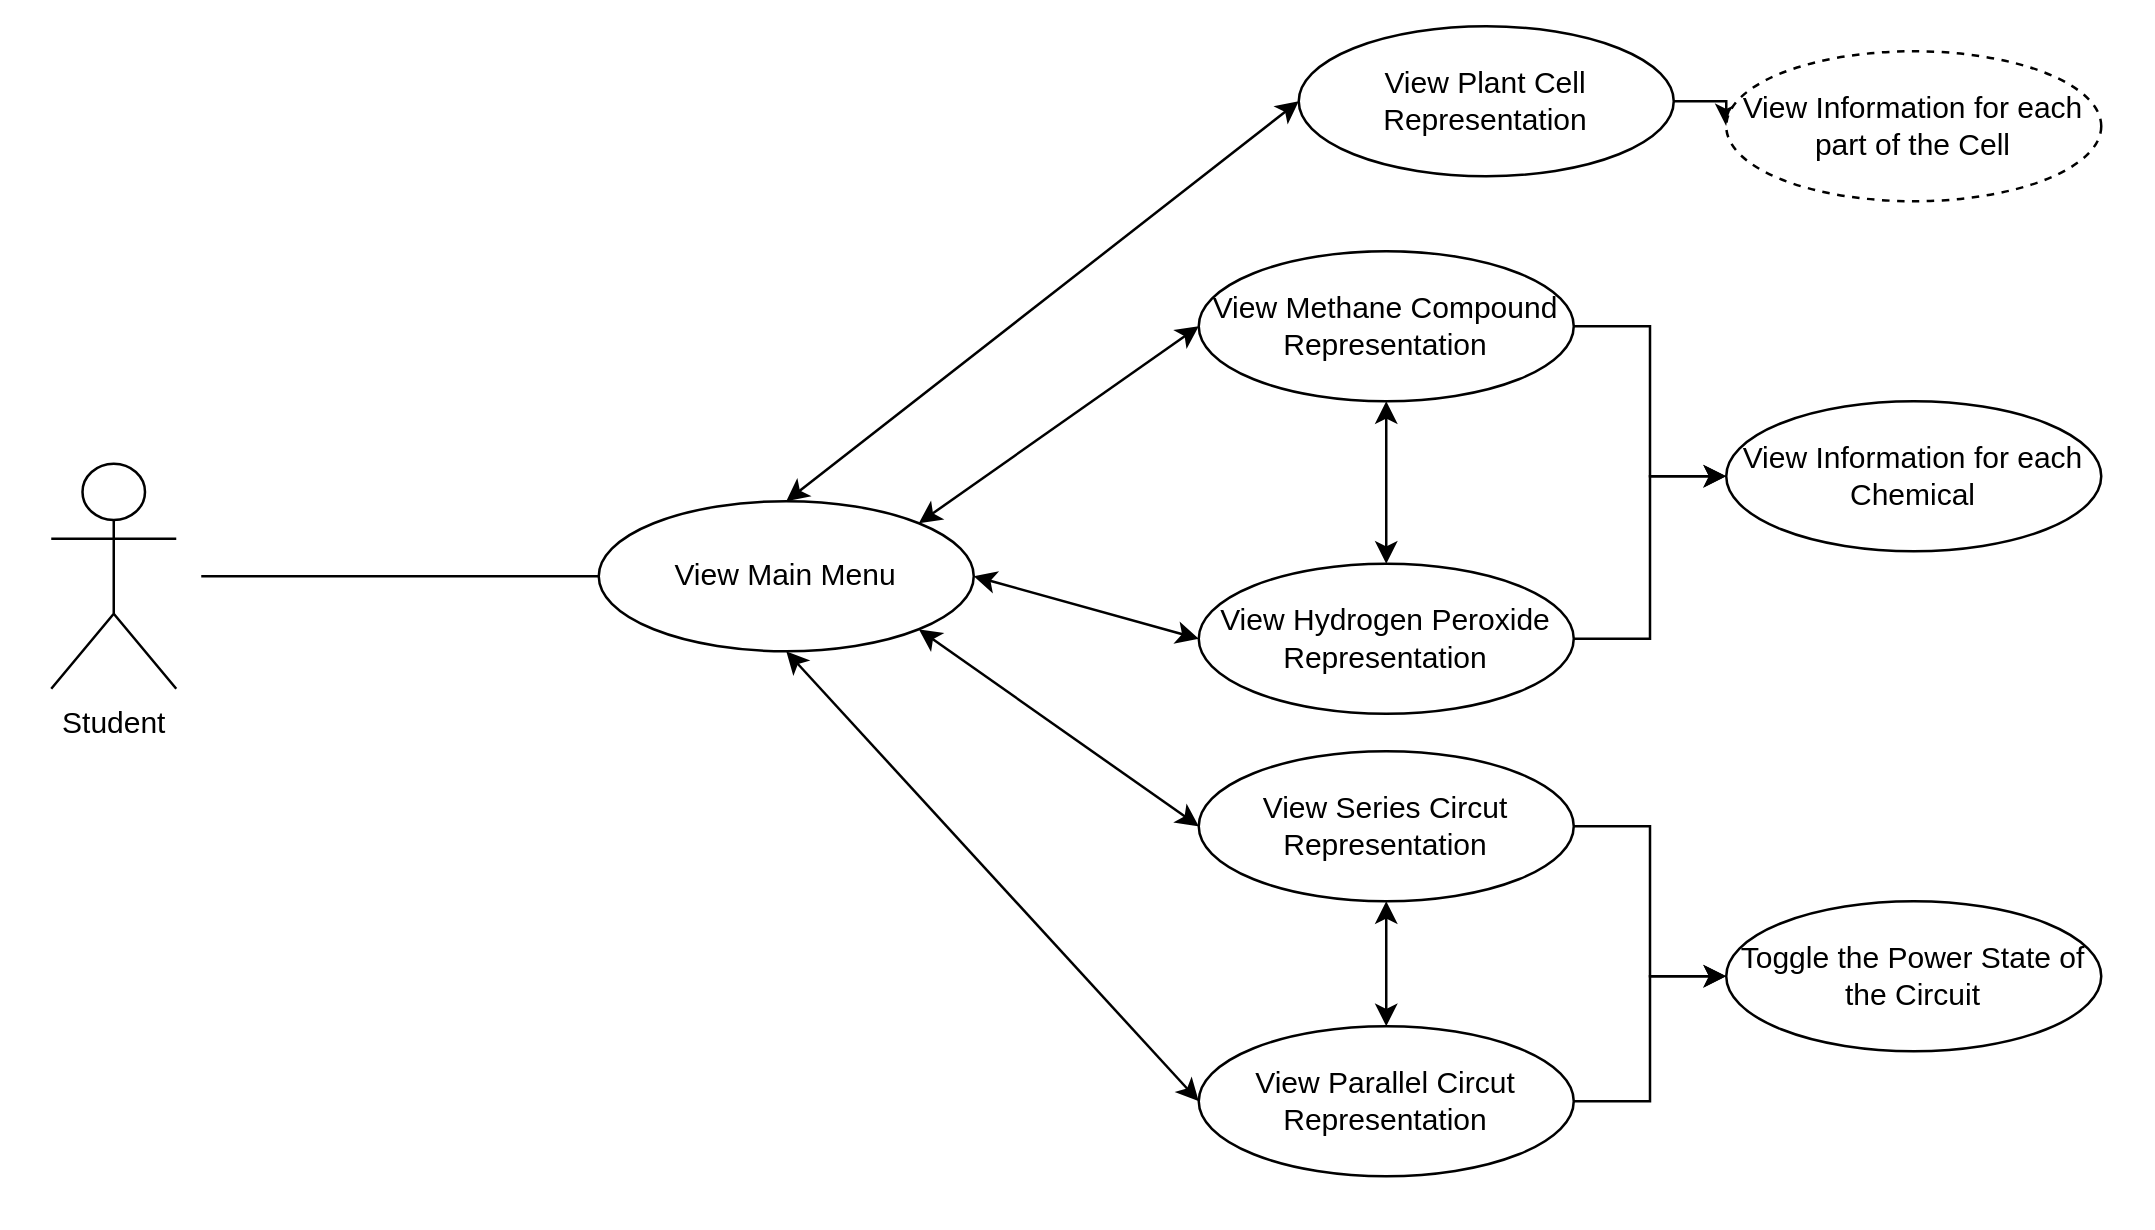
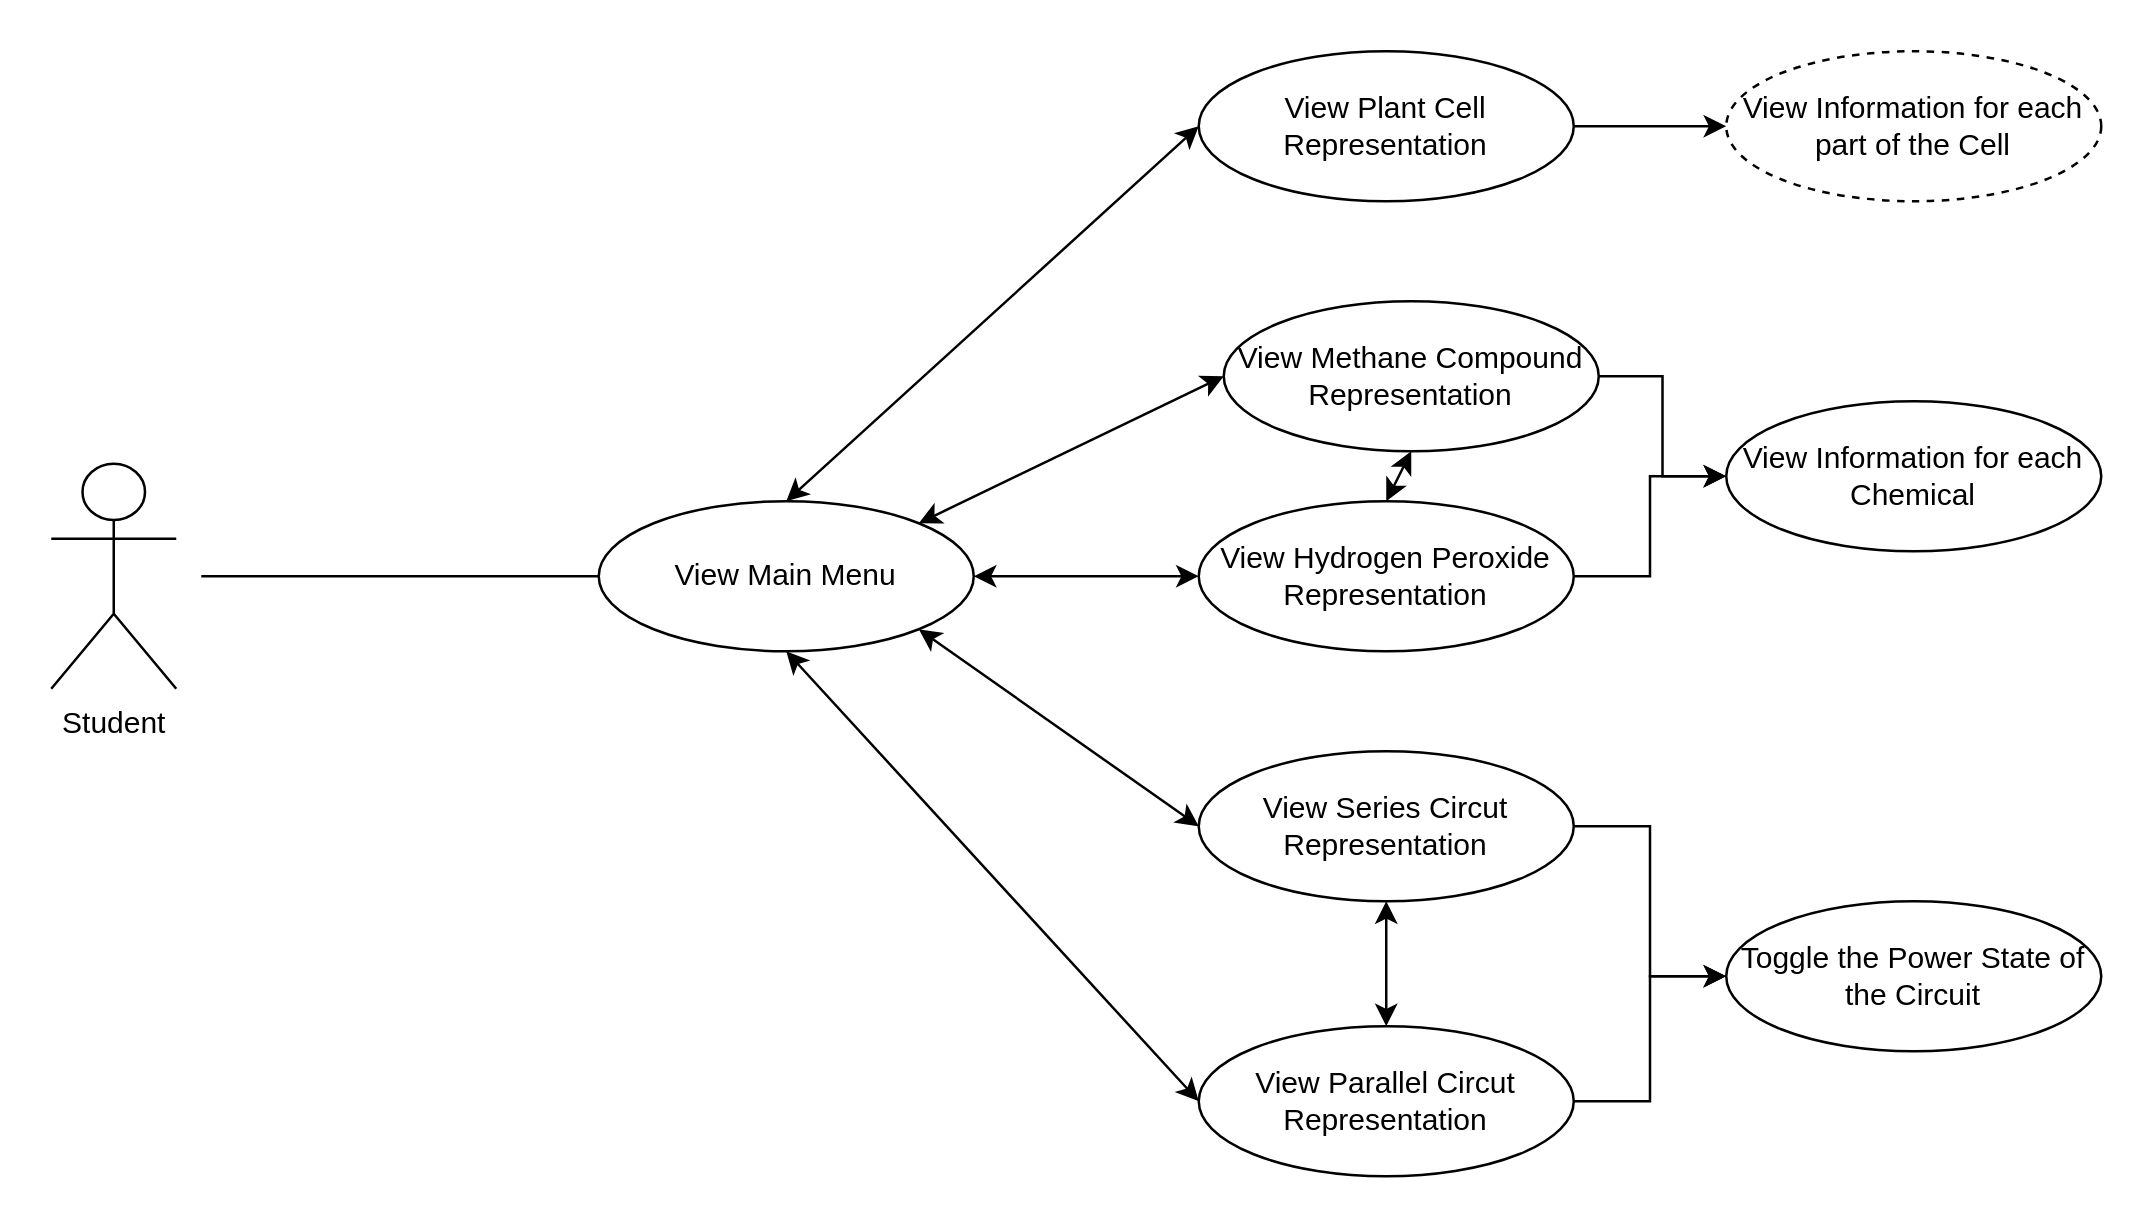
  <mxCell id="0" />
  <mxCell id="1" parent="0" />
  <mxCell id="2" value="Student" style="shape=umlActor;verticalLabelPosition=bottom;labelBackgroundColor=#ffffff;verticalAlign=top;html=1;outlineConnect=0;" vertex="1" parent="1"><mxGeometry x="20" y="185" width="50" height="90" as="geometry" /></mxCell>
  <mxCell id="3" style="edgeStyle=orthogonalEdgeStyle;rounded=0;orthogonalLoop=1;jettySize=auto;html=1;exitX=1;exitY=0.5;exitDx=0;exitDy=0;entryX=0;entryY=0.5;entryDx=0;entryDy=0;" edge="1" parent="1" source="4" target="24"><mxGeometry relative="1" as="geometry" /></mxCell>
- <mxCell id="4" value="View Plant Cell Representation" style="ellipse;whiteSpace=wrap;html=1;" vertex="1" parent="1"><mxGeometry x="519" y="10" width="150" height="60" as="geometry" /></mxCell>
+ <mxCell id="4" value="View Plant Cell Representation" style="ellipse;whiteSpace=wrap;html=1;" vertex="1" parent="1"><mxGeometry x="479" y="20" width="150" height="60" as="geometry" /></mxCell>
  <mxCell id="5" style="edgeStyle=orthogonalEdgeStyle;rounded=0;orthogonalLoop=1;jettySize=auto;html=1;exitX=1;exitY=0.5;exitDx=0;exitDy=0;entryX=0;entryY=0.5;entryDx=0;entryDy=0;" edge="1" parent="1" source="6" target="22"><mxGeometry relative="1" as="geometry" /></mxCell>
- <mxCell id="6" value="View Methane Compound Representation" style="ellipse;whiteSpace=wrap;html=1;" vertex="1" parent="1"><mxGeometry x="479" y="100" width="150" height="60" as="geometry" /></mxCell>
+ <mxCell id="6" value="View Methane Compound Representation" style="ellipse;whiteSpace=wrap;html=1;" vertex="1" parent="1"><mxGeometry x="489" y="120" width="150" height="60" as="geometry" /></mxCell>
  <mxCell id="7" style="edgeStyle=orthogonalEdgeStyle;rounded=0;orthogonalLoop=1;jettySize=auto;html=1;exitX=1;exitY=0.5;exitDx=0;exitDy=0;entryX=0;entryY=0.5;entryDx=0;entryDy=0;" edge="1" parent="1" source="8" target="22"><mxGeometry relative="1" as="geometry" /></mxCell>
- <mxCell id="8" value="View Hydrogen Peroxide Representation" style="ellipse;whiteSpace=wrap;html=1;" vertex="1" parent="1"><mxGeometry x="479" y="225" width="150" height="60" as="geometry" /></mxCell>
+ <mxCell id="8" value="View Hydrogen Peroxide Representation" style="ellipse;whiteSpace=wrap;html=1;" vertex="1" parent="1"><mxGeometry x="479" y="200" width="150" height="60" as="geometry" /></mxCell>
  <mxCell id="9" style="edgeStyle=orthogonalEdgeStyle;rounded=0;orthogonalLoop=1;jettySize=auto;html=1;exitX=1;exitY=0.5;exitDx=0;exitDy=0;entryX=0;entryY=0.5;entryDx=0;entryDy=0;" edge="1" parent="1" source="10" target="23"><mxGeometry relative="1" as="geometry" /></mxCell>
  <mxCell id="10" value="View Series Circut Representation" style="ellipse;whiteSpace=wrap;html=1;" vertex="1" parent="1"><mxGeometry x="479" y="300" width="150" height="60" as="geometry" /></mxCell>
  <mxCell id="11" style="edgeStyle=orthogonalEdgeStyle;rounded=0;orthogonalLoop=1;jettySize=auto;html=1;exitX=1;exitY=0.5;exitDx=0;exitDy=0;entryX=0;entryY=0.5;entryDx=0;entryDy=0;" edge="1" parent="1" source="12" target="23"><mxGeometry relative="1" as="geometry" /></mxCell>
  <mxCell id="12" value="View Parallel Circut Representation" style="ellipse;whiteSpace=wrap;html=1;" vertex="1" parent="1"><mxGeometry x="479" y="410" width="150" height="60" as="geometry" /></mxCell>
  <mxCell id="13" value="" style="endArrow=classic;startArrow=classic;html=1;entryX=0.5;entryY=1;entryDx=0;entryDy=0;exitX=0.5;exitY=0;exitDx=0;exitDy=0;" edge="1" parent="1" source="8" target="6"><mxGeometry width="50" height="50" relative="1" as="geometry"><mxPoint x="219" y="470" as="sourcePoint" /><mxPoint x="269" y="420" as="targetPoint" /></mxGeometry></mxCell>
  <mxCell id="14" value="" style="endArrow=classic;startArrow=classic;html=1;exitX=0.5;exitY=0;exitDx=0;exitDy=0;" edge="1" parent="1" source="12"><mxGeometry width="50" height="50" relative="1" as="geometry"><mxPoint x="564" y="210" as="sourcePoint" /><mxPoint x="554" y="360" as="targetPoint" /></mxGeometry></mxCell>
  <mxCell id="15" value="View Main Menu" style="ellipse;whiteSpace=wrap;html=1;" vertex="1" parent="1"><mxGeometry x="239" y="200" width="150" height="60" as="geometry" /></mxCell>
  <mxCell id="16" value="" style="endArrow=classic;startArrow=classic;html=1;entryX=0;entryY=0.5;entryDx=0;entryDy=0;exitX=1;exitY=0.5;exitDx=0;exitDy=0;" edge="1" parent="1" source="15" target="8"><mxGeometry width="50" height="50" relative="1" as="geometry"><mxPoint x="289" y="410" as="sourcePoint" /><mxPoint x="339" y="360" as="targetPoint" /></mxGeometry></mxCell>
  <mxCell id="17" value="" style="endArrow=classic;startArrow=classic;html=1;entryX=0;entryY=0.5;entryDx=0;entryDy=0;exitX=1;exitY=1;exitDx=0;exitDy=0;" edge="1" parent="1" source="15" target="10"><mxGeometry width="50" height="50" relative="1" as="geometry"><mxPoint x="299" y="420" as="sourcePoint" /><mxPoint x="349" y="370" as="targetPoint" /></mxGeometry></mxCell>
  <mxCell id="18" value="" style="endArrow=classic;startArrow=classic;html=1;entryX=0;entryY=0.5;entryDx=0;entryDy=0;exitX=0.5;exitY=1;exitDx=0;exitDy=0;" edge="1" parent="1" source="15" target="12"><mxGeometry width="50" height="50" relative="1" as="geometry"><mxPoint x="309" y="430" as="sourcePoint" /><mxPoint x="359" y="380" as="targetPoint" /></mxGeometry></mxCell>
  <mxCell id="19" value="" style="endArrow=classic;startArrow=classic;html=1;entryX=1;entryY=0;entryDx=0;entryDy=0;exitX=0;exitY=0.5;exitDx=0;exitDy=0;" edge="1" parent="1" source="6" target="15"><mxGeometry width="50" height="50" relative="1" as="geometry"><mxPoint x="319" y="440" as="sourcePoint" /><mxPoint x="369" y="390" as="targetPoint" /></mxGeometry></mxCell>
  <mxCell id="20" value="" style="endArrow=classic;startArrow=classic;html=1;entryX=0;entryY=0.5;entryDx=0;entryDy=0;exitX=0.5;exitY=0;exitDx=0;exitDy=0;" edge="1" parent="1" source="15" target="4"><mxGeometry width="50" height="50" relative="1" as="geometry"><mxPoint x="347" y="199" as="sourcePoint" /><mxPoint x="379" y="400" as="targetPoint" /></mxGeometry></mxCell>
  <mxCell id="21" value="" style="endArrow=none;html=1;entryX=0;entryY=0.5;entryDx=0;entryDy=0;" edge="1" parent="1" target="15"><mxGeometry width="50" height="50" relative="1" as="geometry"><mxPoint x="80" y="230" as="sourcePoint" /><mxPoint x="230" y="390" as="targetPoint" /></mxGeometry></mxCell>
  <mxCell id="22" value="View Information for each Chemical" style="ellipse;whiteSpace=wrap;html=1;" vertex="1" parent="1"><mxGeometry x="690" y="160" width="150" height="60" as="geometry" /></mxCell>
  <mxCell id="23" value="Toggle the Power State of the Circuit" style="ellipse;whiteSpace=wrap;html=1;" vertex="1" parent="1"><mxGeometry x="690" y="360" width="150" height="60" as="geometry" /></mxCell>
  <mxCell id="24" value="View Information for each part of the Cell" style="ellipse;whiteSpace=wrap;html=1;dashed=1;" vertex="1" parent="1"><mxGeometry x="690" y="20" width="150" height="60" as="geometry" /></mxCell>
